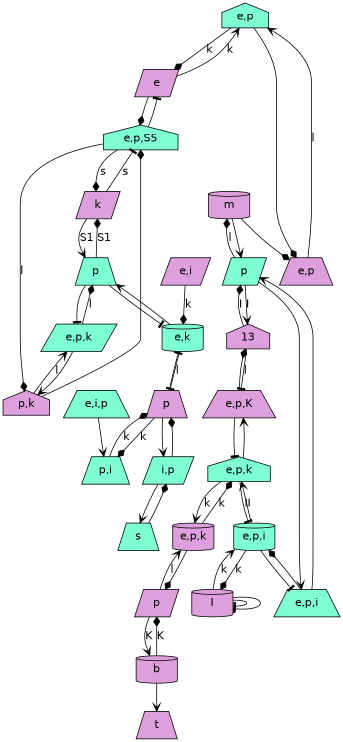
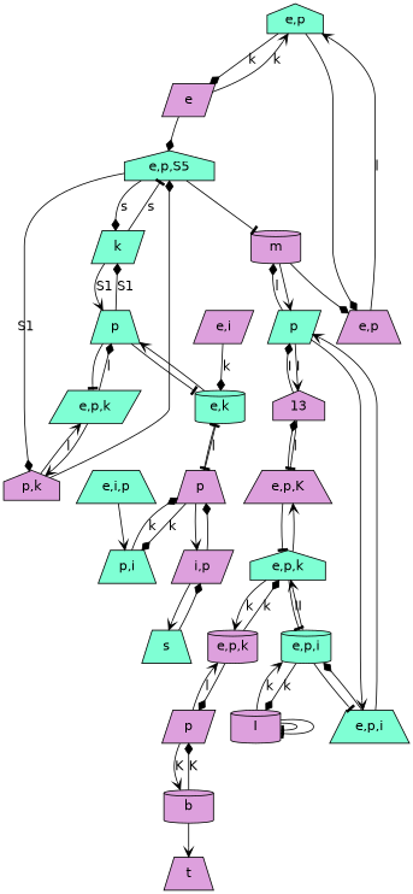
  digraph {
    fontname="DejaVu Sans"
    node [fillcolor=aquamarine fontname="DejaVu Sans" shape=trapezium style=filled]
    edge [arrowhead=diamond fontname="DejaVu Sans"]
    n1 [label="e,p" shape=house]
    n2 [fillcolor=plum label=e shape=parallelogram]
    n3 [fillcolor=plum label="e,p"]
    n4 [label="e,p,S5" shape=house]
    n5 [fillcolor=plum label=p shape=parallelogram]
    n6 [fillcolor=plum label=b shape=cylinder]
    n7 [fillcolor=plum label="e,p,k" shape=cylinder]
    n8 [fillcolor=plum label=t]
    n9 [label="e,p,k" shape=house]
    n10 [label=p]
    n11 [label="e,p,k" shape=parallelogram]
-   n12 [fillcolor=plum label=k shape=parallelogram]
+   n12 [label=k shape=parallelogram]
    n13 [label="e,k" shape=cylinder]
    n14 [fillcolor=plum label="p,k" shape=house]
    n15 [fillcolor=plum label=p]
    n16 [label=p shape=parallelogram]
    n17 [fillcolor=plum label=m shape=cylinder]
    n18 [label="e,p,i"]
    n19 [fillcolor=plum label=13 shape=house]
    n20 [label="e,p,i" shape=cylinder]
    n21 [fillcolor=plum label="e,p,K"]
    n22 [fillcolor=plum label=I shape=cylinder]
    n23 [fillcolor=plum label="e,i" shape=parallelogram]
-   n24 [label="i,p" shape=parallelogram]
+   n24 [fillcolor=plum label="i,p" shape=parallelogram]
    n25 [label="p,i"]
    n26 [label=s]
    n27 [label="e,i,p"]
    n1 -> n2 [label=k]
    n1 -> n3
    n2 -> n1 [arrowhead=vee label=k]
    n2 -> n4
    n3 -> n1 [arrowhead=vee label=l]
-   n4 -> n2 [arrowhead=tee]
+   n4 -> n17 [arrowhead=tee]
    n4 -> n12 [label=s]
-   n4 -> n14 [label=l]
+   n4 -> n14 [label=S1]
    n5 -> n6 [arrowhead=vee label=K]
    n5 -> n7 [arrowhead=vee label=l]
    n6 -> n5 [label=K]
    n6 -> n8 [arrowhead=vee]
    n7 -> n5
    n7 -> n9 [label=k]
    n9 -> n7 [arrowhead=vee label=k]
    n9 -> n20 [arrowhead=tee label=I]
    n9 -> n21 [arrowhead=vee]
    n10 -> n11 [arrowhead=tee]
    n10 -> n12 [label=S1]
    n10 -> n13 [arrowhead=tee]
    n11 -> n10 [label=l]
    n11 -> n14 [arrowhead=vee]
    n12 -> n4 [arrowhead=tee label=s]
    n12 -> n10 [arrowhead=vee label=S1]
    n13 -> n10 [arrowhead=vee]
    n13 -> n15 [arrowhead=tee label=l]
    n14 -> n4
    n14 -> n11 [arrowhead=vee label=l]
    n15 -> n13 [arrowhead=tee]
    n15 -> n24 [arrowhead=vee]
    n15 -> n25 [label=k]
    n16 -> n17 [label=l]
    n16 -> n18 [arrowhead=vee]
    n16 -> n19 [arrowhead=vee label=I]
    n17 -> n3
    n17 -> n16 [arrowhead=vee]
    n18 -> n16 [arrowhead=vee]
    n18 -> n20
    n19 -> n16 [label=I]
    n19 -> n21 [arrowhead=tee label=l]
    n20 -> n9 [arrowhead=vee label=I]
    n20 -> n18 [arrowhead=tee]
    n20 -> n22 [label=k]
    n21 -> n9 [arrowhead=tee]
    n21 -> n19
    n22 -> n20 [arrowhead=vee label=k]
    n22 -> n22 [arrowhead=tee]
    n22 -> n22 [arrowhead=tee]
    n23 -> n13 [label=k]
    n24 -> n15
    n24 -> n26 [arrowhead=vee]
    n25 -> n15 [label=k]
    n26 -> n24
    n27 -> n25 [arrowhead=vee]
  }
